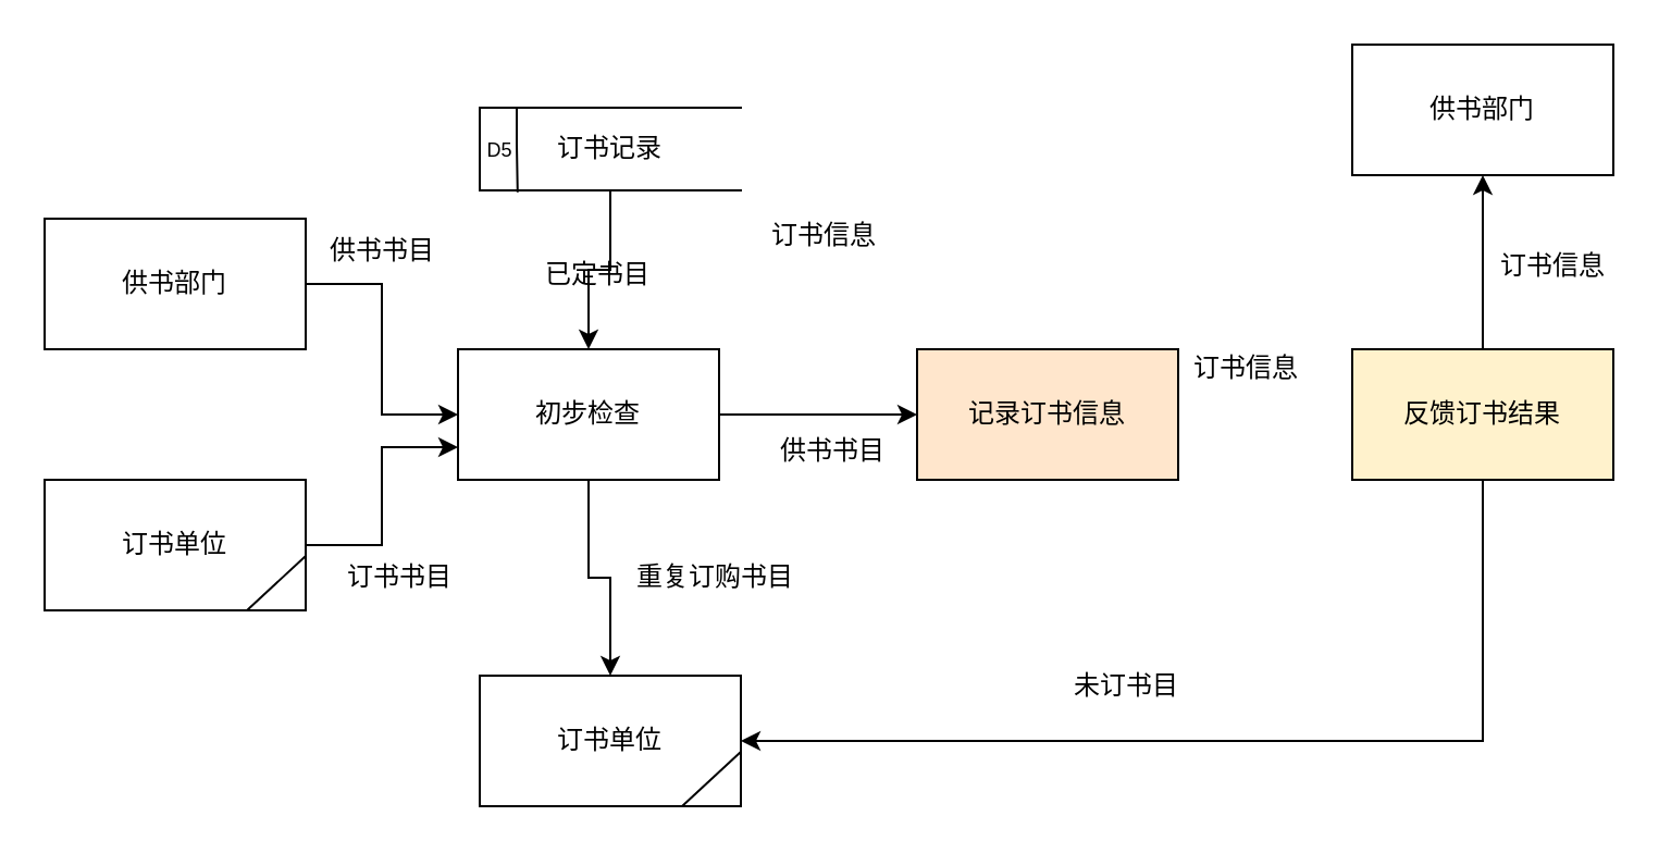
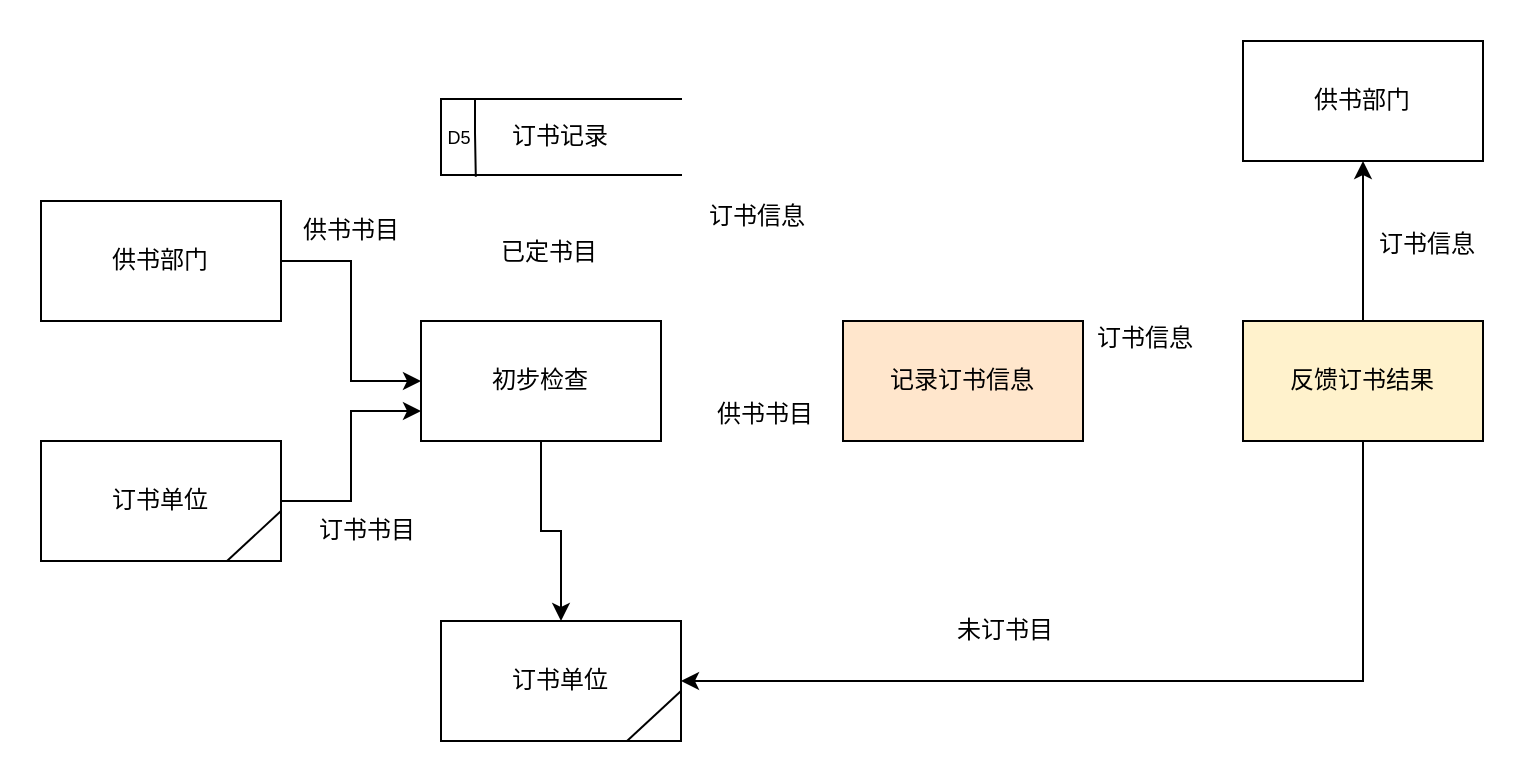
  <mxCell id="0" />
  <mxCell id="1" parent="0" />
  <mxCell id="2" style="edgeStyle=orthogonalEdgeStyle;rounded=0;orthogonalLoop=1;jettySize=auto;html=1;exitX=1;exitY=0.5;exitDx=0;exitDy=0;" edge="1" parent="1" source="3" target="8"><mxGeometry relative="1" as="geometry" /></mxCell>
  <mxCell id="3" value="供书部门" style="rounded=0;whiteSpace=wrap;html=1;" vertex="1" parent="1"><mxGeometry x="20" y="100" width="120" height="60" as="geometry" /></mxCell>
  <mxCell id="4" style="edgeStyle=orthogonalEdgeStyle;rounded=0;orthogonalLoop=1;jettySize=auto;html=1;exitX=1;exitY=0.5;exitDx=0;exitDy=0;entryX=0;entryY=0.75;entryDx=0;entryDy=0;" edge="1" parent="1" source="5" target="8"><mxGeometry relative="1" as="geometry" /></mxCell>
  <mxCell id="5" value="订书单位" style="rounded=0;whiteSpace=wrap;html=1;" vertex="1" parent="1"><mxGeometry x="20" y="220" width="120" height="60" as="geometry" /></mxCell>
  <mxCell id="6" value="" style="edgeStyle=orthogonalEdgeStyle;rounded=0;orthogonalLoop=1;jettySize=auto;html=1;" edge="1" parent="1" source="8" target="14"><mxGeometry relative="1" as="geometry" /></mxCell>
- <mxCell id="7" value="" style="edgeStyle=orthogonalEdgeStyle;rounded=0;orthogonalLoop=1;jettySize=auto;html=1;" edge="1" parent="1" source="8" target="21"><mxGeometry relative="1" as="geometry" /></mxCell>
  <mxCell id="8" value="初步检查" style="whiteSpace=wrap;html=1;" vertex="1" parent="1"><mxGeometry x="210" y="160" width="120" height="60" as="geometry" /></mxCell>
  <mxCell id="9" value="供书书目" style="text;html=1;align=center;verticalAlign=middle;resizable=0;points=[];autosize=1;strokeColor=none;fillColor=none;" vertex="1" parent="1"><mxGeometry x="140" y="100" width="70" height="30" as="geometry" /></mxCell>
  <mxCell id="10" value="订书书目" style="text;html=1;align=center;verticalAlign=middle;resizable=0;points=[];autosize=1;strokeColor=none;fillColor=none;" vertex="1" parent="1"><mxGeometry x="148" y="250" width="70" height="30" as="geometry" /></mxCell>
- <mxCell id="11" value="" style="edgeStyle=orthogonalEdgeStyle;rounded=0;orthogonalLoop=1;jettySize=auto;html=1;" edge="1" parent="1" source="12" target="8"><mxGeometry relative="1" as="geometry" /></mxCell>
  <mxCell id="12" value="订书记录" style="shape=partialRectangle;whiteSpace=wrap;html=1;left=0;right=0;fillColor=none;" vertex="1" parent="1"><mxGeometry x="220" y="49" width="120" height="38" as="geometry" /></mxCell>
  <mxCell id="13" value="已定书目" style="text;html=1;align=center;verticalAlign=middle;resizable=0;points=[];autosize=1;strokeColor=none;fillColor=none;" vertex="1" parent="1"><mxGeometry x="239" y="111" width="70" height="30" as="geometry" /></mxCell>
  <mxCell id="14" value="订书单位" style="whiteSpace=wrap;html=1;" vertex="1" parent="1"><mxGeometry x="220" y="310" width="120" height="60" as="geometry" /></mxCell>
- <mxCell id="15" value="重复订购书目" style="text;html=1;align=center;verticalAlign=middle;resizable=0;points=[];autosize=1;strokeColor=none;fillColor=none;" vertex="1" parent="1"><mxGeometry x="278" y="250" width="100" height="30" as="geometry" /></mxCell>
  <mxCell id="16" value="" style="endArrow=none;html=1;rounded=0;" edge="1" parent="1"><mxGeometry width="50" height="50" relative="1" as="geometry"><mxPoint x="113" y="280" as="sourcePoint" /><mxPoint x="140" y="255" as="targetPoint" /></mxGeometry></mxCell>
  <mxCell id="17" value="" style="endArrow=none;html=1;rounded=0;" edge="1" parent="1"><mxGeometry width="50" height="50" relative="1" as="geometry"><mxPoint x="313" y="370" as="sourcePoint" /><mxPoint x="340" y="345" as="targetPoint" /></mxGeometry></mxCell>
  <mxCell id="18" value="" style="endArrow=none;html=1;rounded=0;exitX=0.145;exitY=1.023;exitDx=0;exitDy=0;exitPerimeter=0;" edge="1" parent="1" source="12"><mxGeometry width="50" height="50" relative="1" as="geometry"><mxPoint x="237" y="84" as="sourcePoint" /><mxPoint x="237" y="49" as="targetPoint" /><Array as="points"><mxPoint x="237" y="66" /></Array></mxGeometry></mxCell>
  <mxCell id="19" value="" style="endArrow=none;html=1;rounded=0;exitX=0.145;exitY=1.023;exitDx=0;exitDy=0;exitPerimeter=0;" edge="1" parent="1"><mxGeometry width="50" height="50" relative="1" as="geometry"><mxPoint x="220" y="87.5" as="sourcePoint" /><mxPoint x="220" y="48.5" as="targetPoint" /><Array as="points"><mxPoint x="220" y="75.5" /><mxPoint x="220" y="65.5" /></Array></mxGeometry></mxCell>
  <mxCell id="20" value="&lt;font style=&quot;font-size: 9px;&quot;&gt;D5&lt;/font&gt;" style="text;html=1;strokeColor=none;fillColor=none;align=center;verticalAlign=middle;whiteSpace=wrap;rounded=0;" vertex="1" parent="1"><mxGeometry x="214" y="56.5" width="31" height="23" as="geometry" /></mxCell>
  <mxCell id="21" value="记录订书信息" style="whiteSpace=wrap;html=1;fillColor=#ffe6cc;" vertex="1" parent="1"><mxGeometry x="421" y="160" width="120" height="60" as="geometry" /></mxCell>
  <mxCell id="22" value="供书书目" style="text;html=1;align=center;verticalAlign=middle;resizable=0;points=[];autosize=1;strokeColor=none;fillColor=none;" vertex="1" parent="1"><mxGeometry x="349" y="194" width="66" height="26" as="geometry" /></mxCell>
  <mxCell id="23" value="订书信息" style="text;html=1;align=center;verticalAlign=middle;resizable=0;points=[];autosize=1;strokeColor=none;fillColor=none;" vertex="1" parent="1"><mxGeometry x="345" y="95" width="66" height="26" as="geometry" /></mxCell>
  <mxCell id="24" style="edgeStyle=orthogonalEdgeStyle;rounded=0;orthogonalLoop=1;jettySize=auto;html=1;exitX=0.5;exitY=1;exitDx=0;exitDy=0;entryX=1;entryY=0.5;entryDx=0;entryDy=0;" edge="1" parent="1" source="26" target="14"><mxGeometry relative="1" as="geometry" /></mxCell>
  <mxCell id="25" value="" style="edgeStyle=orthogonalEdgeStyle;rounded=0;orthogonalLoop=1;jettySize=auto;html=1;" edge="1" parent="1" source="26" target="28"><mxGeometry relative="1" as="geometry" /></mxCell>
  <mxCell id="26" value="反馈订书结果" style="whiteSpace=wrap;html=1;fillColor=#fff2cc;" vertex="1" parent="1"><mxGeometry x="621" y="160" width="120" height="60" as="geometry" /></mxCell>
  <mxCell id="27" value="订书信息" style="text;html=1;align=center;verticalAlign=middle;resizable=0;points=[];autosize=1;strokeColor=none;fillColor=none;" vertex="1" parent="1"><mxGeometry x="539" y="156" width="66" height="26" as="geometry" /></mxCell>
  <mxCell id="28" value="供书部门" style="whiteSpace=wrap;html=1;" vertex="1" parent="1"><mxGeometry x="621" y="20" width="120" height="60" as="geometry" /></mxCell>
  <mxCell id="29" value="订书信息" style="text;html=1;align=center;verticalAlign=middle;resizable=0;points=[];autosize=1;strokeColor=none;fillColor=none;" vertex="1" parent="1"><mxGeometry x="680" y="108.5" width="66" height="26" as="geometry" /></mxCell>
- <mxCell id="30" value="未订书目" style="text;html=1;align=center;verticalAlign=middle;resizable=0;points=[];autosize=1;strokeColor=none;fillColor=none;" vertex="1" parent="1"><mxGeometry x="484" y="302" width="66" height="26" as="geometry" /></mxCell>
+ <mxCell id="30" value="未订书目" style="text;html=1;align=center;verticalAlign=middle;resizable=0;points=[];autosize=1;strokeColor=none;fillColor=none;" vertex="1" parent="1"><mxGeometry x="469" y="302" width="66" height="26" as="geometry" /></mxCell>
